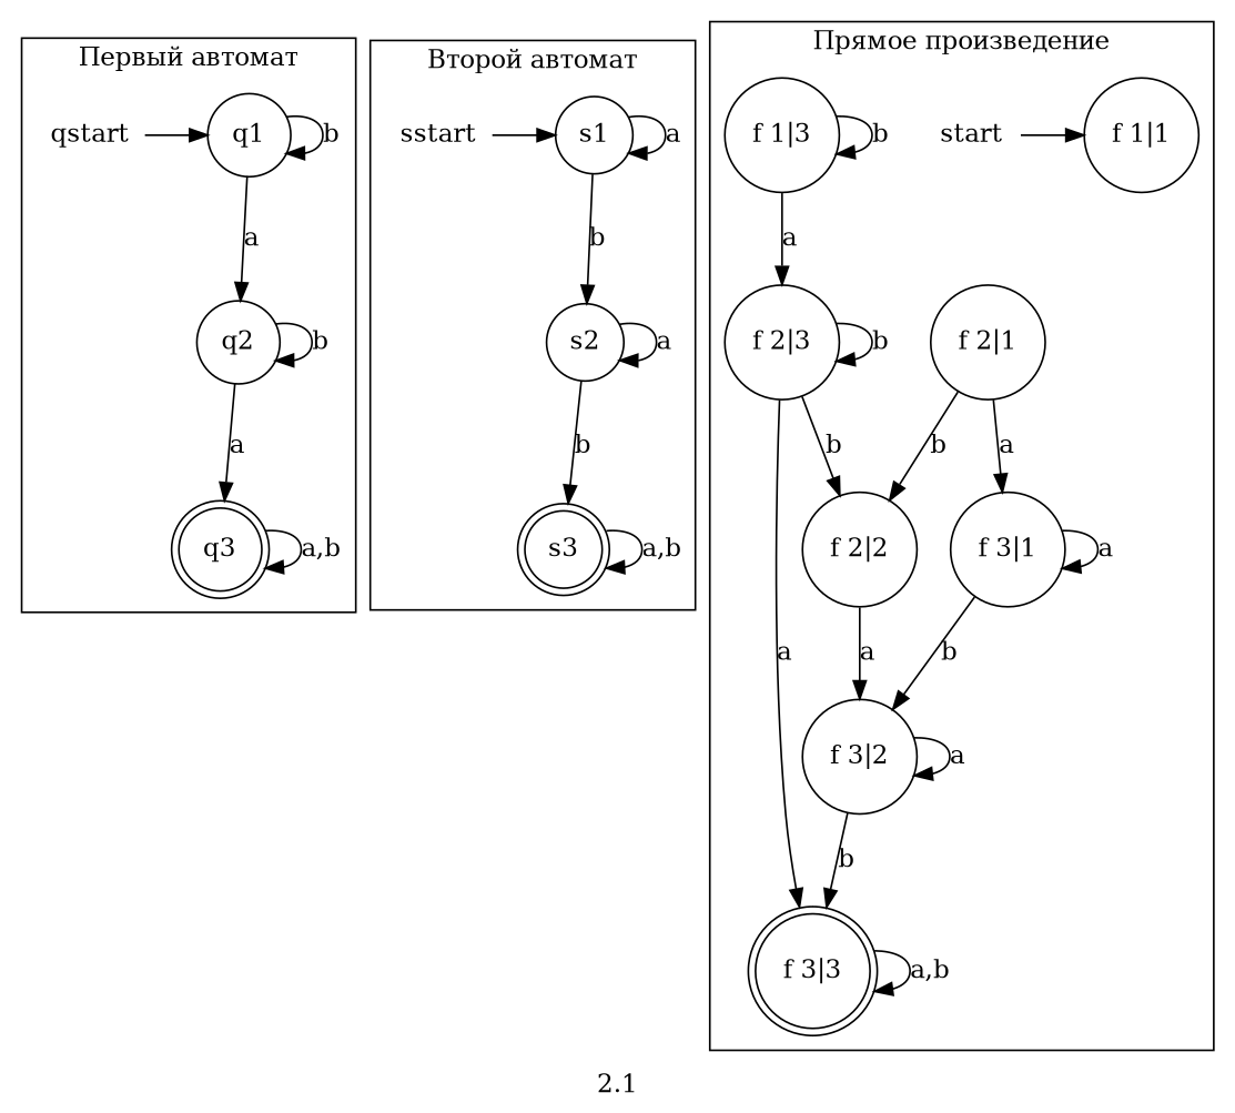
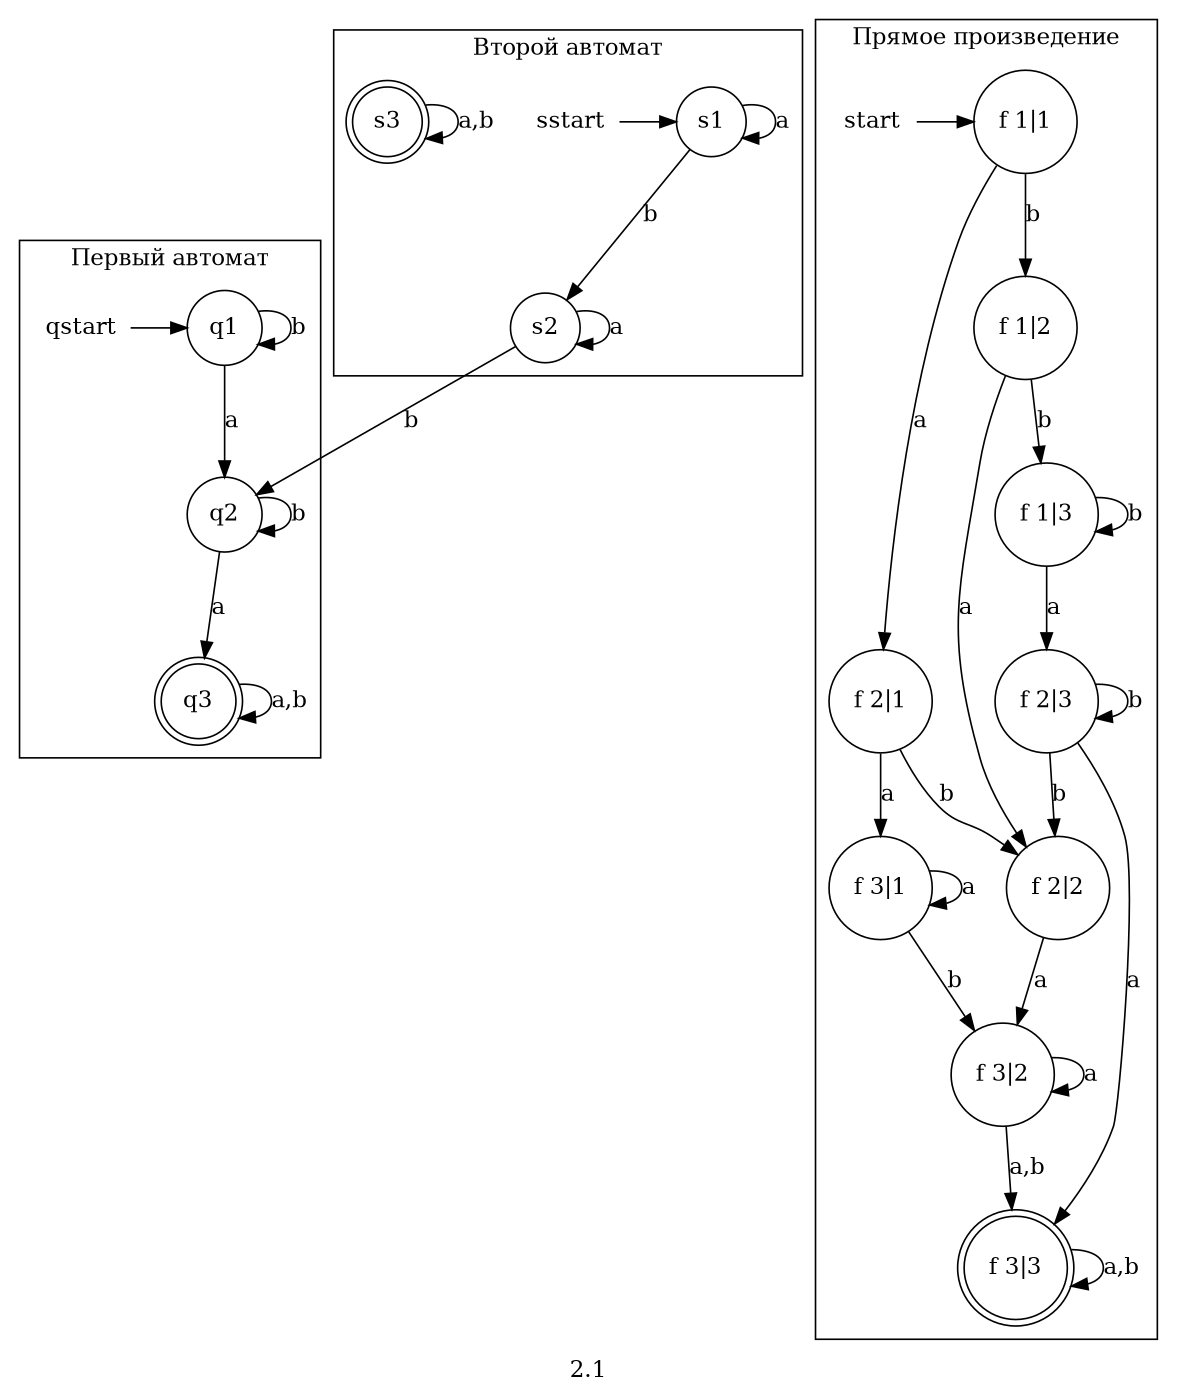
  digraph {
    label=2.1
    node [shape=circle]
    qstart [shape=none]
    q1
    q2
    q3 [shape=doublecircle]
    sstart [shape=none]
    s1
    s2
    s3 [shape=doublecircle]
    start [shape=none]
    "f 1|1"
    "f 2|1"
+   "f 1|2"
    "f 3|3" [shape=doublecircle]
    "f 2|2"
    "f 3|1"
    "f 1|3"
    "f 2|3"
    "f 3|2"
    subgraph cluster_1 {
      label="Первый автомат"
      rankdir=TR
      q2
      q3
      subgraph sub_2 {
        label="Первый автомат"
        rank=same
        rankdir=TR
        qstart
        q1
      }
    }
    subgraph cluster_3 {
      label="Второй автомат"
      rankdir=TR
      s2
      s3
      subgraph sub_4 {
        label="Второй автомат"
        rank=same
        rankdir=TR
        sstart
        s1
      }
    }
    subgraph cluster_5 {
      label="Прямое произведение"
      "f 2|1"
+     "f 1|2"
      "f 3|3"
      "f 2|2"
      "f 3|1"
      "f 1|3"
      "f 2|3"
      "f 3|2"
      subgraph sub_6 {
        label="Прямое произведение"
        rank=same
        start
        "f 1|1"
      }
    }
    qstart -> q1
    q1 -> q1 [label=b]
    q1 -> q2 [label=a]
    q2 -> q2 [label=b]
    q2 -> q3 [label=a]
    q3 -> q3 [label="a,b"]
    sstart -> s1
    s1 -> s1 [label=a]
    s1 -> s2 [label=b]
    s2 -> s2 [label=a]
-   s2 -> s3 [label=b]
+   s2 -> q2 [label=b]
    s3 -> s3 [label="a,b"]
    start -> "f 1|1"
+   "f 1|1" -> "f 2|1" [label=a]
+   "f 1|1" -> "f 1|2" [label=b]
    "f 2|1" -> "f 2|2" [label=b]
    "f 2|1" -> "f 3|1" [label=a]
+   "f 1|2" -> "f 2|2" [label=a]
+   "f 1|2" -> "f 1|3" [label=b]
    "f 3|3" -> "f 3|3" [label="a,b"]
    "f 2|2" -> "f 3|2" [label=a]
    "f 3|1" -> "f 3|1" [label=a]
    "f 3|1" -> "f 3|2" [label=b]
    "f 1|3" -> "f 1|3" [label=b]
    "f 1|3" -> "f 2|3" [label=a]
    "f 2|3" -> "f 3|3" [label=a]
    "f 2|3" -> "f 2|2" [label=b]
    "f 2|3" -> "f 2|3" [label=b]
-   "f 3|2" -> "f 3|3" [label=b]
+   "f 3|2" -> "f 3|3" [label="a,b"]
    "f 3|2" -> "f 3|2" [label=a]
  }
